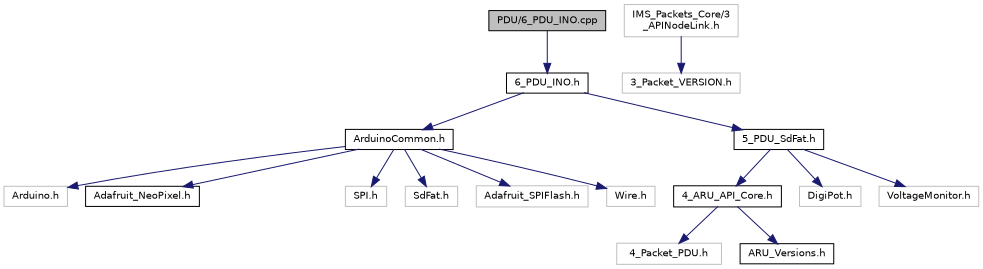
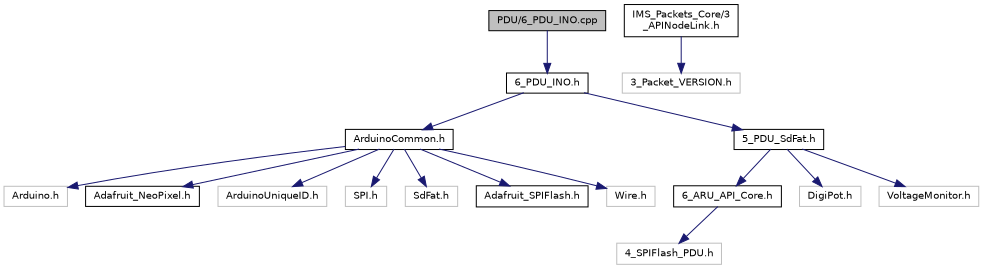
  digraph {
    node [color=grey75 fillcolor=white fontname=Helvetica fontsize=10 shape=record style=filled]
    edge [color=midnightblue fontname=Helvetica fontsize=10 labelfontname=Helvetica labelfontsize=10 style=solid]
    n1 [color=black fillcolor=grey75 fontcolor=black height=0.2 label="PDU/6_PDU_INO.cpp" width=0.4]
    n2 [color=black height=0.2 label="6_PDU_INO.h" width=0.4]
    n3 [color=black height=0.2 label="ArduinoCommon.h" width=0.4]
    n4 [color=black height=0.2 label="5_PDU_SdFat.h" width=0.4]
    n5 [height=0.2 label="Arduino.h" width=0.4]
    n6 [color=black height=0.2 label="Adafruit_NeoPixel.h" width=0.4]
+   n7 [height=0.2 label="ArduinoUniqueID.h" width=0.4]
    n8 [height=0.2 label="SPI.h" width=0.4]
    n9 [height=0.2 label="SdFat.h" width=0.4]
-   n10 [height=0.2 label="Adafruit_SPIFlash.h" width=0.4]
+   n10 [color=black height=0.2 label="Adafruit_SPIFlash.h" width=0.4]
    n11 [height=0.2 label="Wire.h" width=0.4]
-   n12 [color=black height=0.2 label="4_ARU_API_Core.h" width=0.4]
+   n12 [color=black height=0.2 label="6_ARU_API_Core.h" width=0.4]
    n13 [height=0.2 label="DigiPot.h" width=0.4]
    n14 [height=0.2 label="VoltageMonitor.h" width=0.4]
-   n15 [height=0.2 label="IMS_Packets_Core/3\l_APINodeLink.h" width=0.4]
+   n15 [color=black height=0.2 label="IMS_Packets_Core/3\l_APINodeLink.h" width=0.4]
    n16 [height=0.2 label="3_Packet_VERSION.h" width=0.4]
-   n17 [height=0.2 label="4_Packet_PDU.h" width=0.4]
-   n18 [color=black height=0.2 label="ARU_Versions.h" width=0.4]
+   n17 [height=0.2 label="4_SPIFlash_PDU.h" width=0.4]
    n1 -> n2
    n2 -> n3
    n2 -> n4
    n3 -> n5
    n3 -> n6
+   n3 -> n7
    n3 -> n8
    n3 -> n9
    n3 -> n10
    n3 -> n11
    n4 -> n12
    n4 -> n13
    n4 -> n14
    n12 -> n17
-   n12 -> n18
    n15 -> n16
  }
